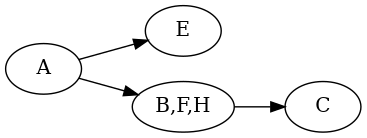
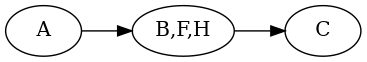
  strict digraph {
    rankdir=LR
    n1 [label=A]
-   n2 [label=E]
    n3 [label="B,F,H"]
    n4 [label=C]
-   n1 -> n2
    n1 -> n3
    n3 -> n4
  }
